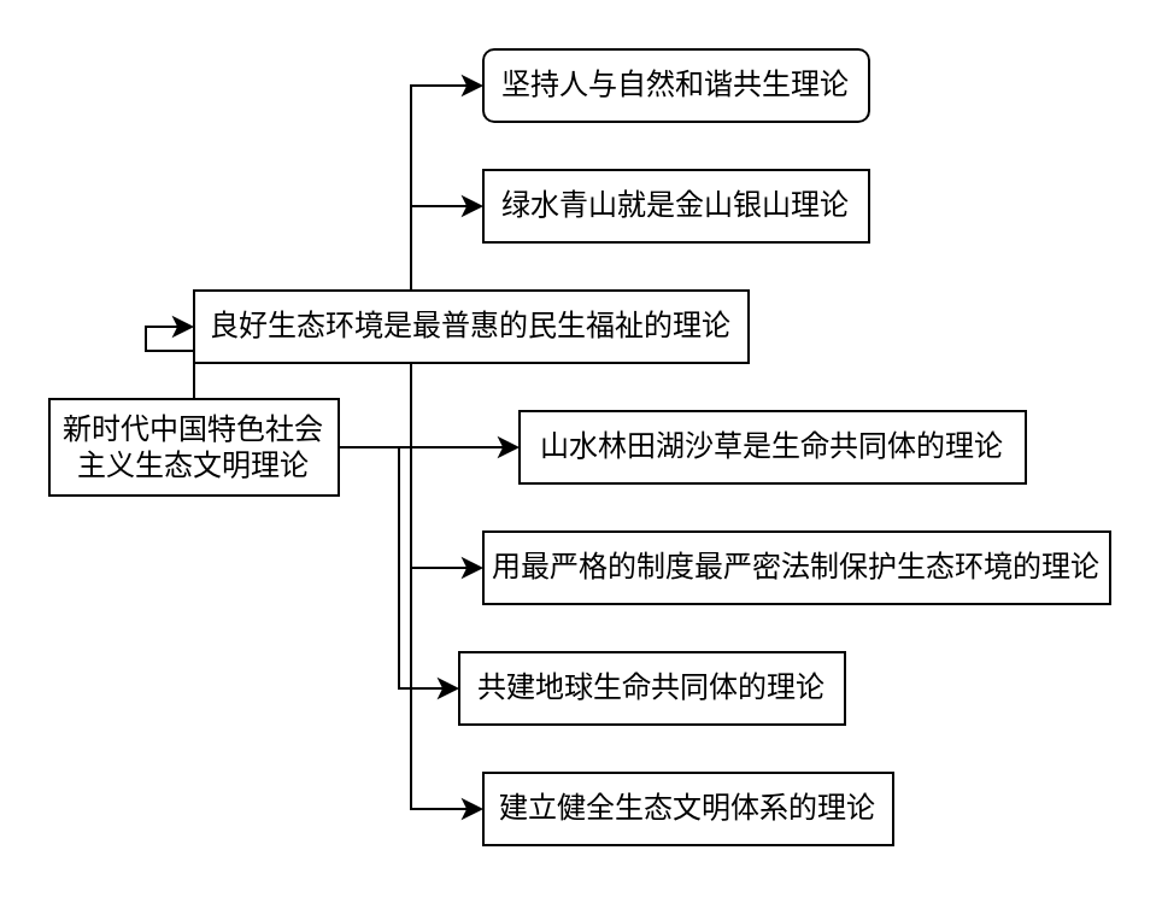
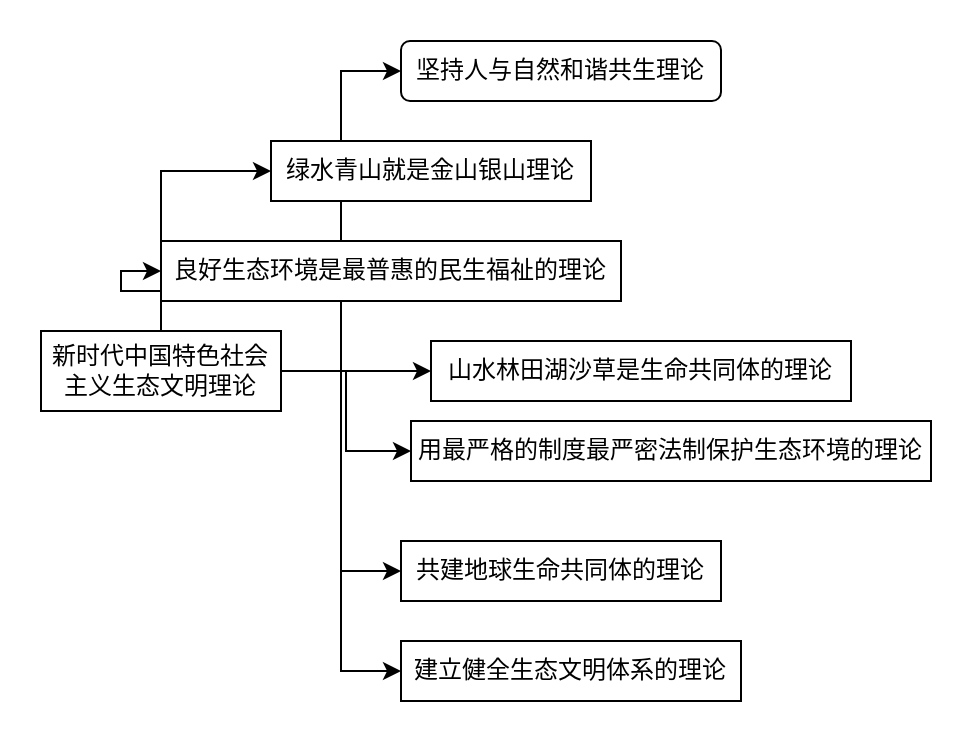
  <mxCell id="0" />
  <mxCell id="1" parent="0" />
  <mxCell id="2" style="edgeStyle=orthogonalEdgeStyle;rounded=0;orthogonalLoop=1;jettySize=auto;html=1;entryX=0;entryY=0.5;entryDx=0;entryDy=0;" edge="1" parent="1" source="9" target="10"><mxGeometry relative="1" as="geometry" /></mxCell>
  <mxCell id="3" style="edgeStyle=orthogonalEdgeStyle;rounded=0;orthogonalLoop=1;jettySize=auto;html=1;entryX=0;entryY=0.5;entryDx=0;entryDy=0;" edge="1" parent="1" source="9" target="11"><mxGeometry relative="1" as="geometry" /></mxCell>
  <mxCell id="4" style="edgeStyle=orthogonalEdgeStyle;rounded=0;orthogonalLoop=1;jettySize=auto;html=1;entryX=0;entryY=0.5;entryDx=0;entryDy=0;" edge="1" parent="1" source="9" target="12"><mxGeometry relative="1" as="geometry" /></mxCell>
  <mxCell id="5" style="edgeStyle=orthogonalEdgeStyle;rounded=0;orthogonalLoop=1;jettySize=auto;html=1;entryX=0;entryY=0.5;entryDx=0;entryDy=0;" edge="1" parent="1" source="9" target="13"><mxGeometry relative="1" as="geometry" /></mxCell>
  <mxCell id="6" style="edgeStyle=orthogonalEdgeStyle;rounded=0;orthogonalLoop=1;jettySize=auto;html=1;entryX=0;entryY=0.5;entryDx=0;entryDy=0;" edge="1" parent="1" source="9" target="14"><mxGeometry relative="1" as="geometry" /></mxCell>
  <mxCell id="7" style="edgeStyle=orthogonalEdgeStyle;rounded=0;orthogonalLoop=1;jettySize=auto;html=1;entryX=0;entryY=0.5;entryDx=0;entryDy=0;" edge="1" parent="1" source="9" target="15"><mxGeometry relative="1" as="geometry" /></mxCell>
  <mxCell id="8" style="edgeStyle=orthogonalEdgeStyle;rounded=0;orthogonalLoop=1;jettySize=auto;html=1;entryX=0;entryY=0.5;entryDx=0;entryDy=0;" edge="1" parent="1" source="9" target="16"><mxGeometry relative="1" as="geometry" /></mxCell>
  <mxCell id="9" value="新时代中国特色社会主义生态文明理论" style="rounded=0;whiteSpace=wrap;html=1;" vertex="1" parent="1"><mxGeometry x="20" y="165" width="120" height="40" as="geometry" /></mxCell>
  <mxCell id="10" value="坚持人与自然和谐共生理论" style="whiteSpace=wrap;html=1;rounded=1;" vertex="1" parent="1"><mxGeometry x="200" y="20" width="160" height="30" as="geometry" /></mxCell>
- <mxCell id="11" value="绿水青山就是金山银山理论" style="rounded=0;whiteSpace=wrap;html=1;" vertex="1" parent="1"><mxGeometry x="200" y="70" width="160" height="30" as="geometry" /></mxCell>
+ <mxCell id="11" value="绿水青山就是金山银山理论" style="rounded=0;whiteSpace=wrap;html=1;" vertex="1" parent="1"><mxGeometry x="135" y="70" width="160" height="30" as="geometry" /></mxCell>
  <mxCell id="12" value="良好生态环境是最普惠的民生福祉的理论" style="rounded=0;whiteSpace=wrap;html=1;" vertex="1" parent="1"><mxGeometry x="80" y="120" width="230" height="30" as="geometry" /></mxCell>
  <mxCell id="13" value="山水林田湖沙草是生命共同体的理论" style="rounded=0;whiteSpace=wrap;html=1;" vertex="1" parent="1"><mxGeometry x="215" y="170" width="210" height="30" as="geometry" /></mxCell>
- <mxCell id="14" value="用最严格的制度最严密法制保护生态环境的理论" style="rounded=0;whiteSpace=wrap;html=1;" vertex="1" parent="1"><mxGeometry x="200" y="220" width="260" height="30" as="geometry" /></mxCell>
- <mxCell id="15" value="共建地球生命共同体的理论" style="rounded=0;whiteSpace=wrap;html=1;" vertex="1" parent="1"><mxGeometry x="190" y="270" width="160" height="30" as="geometry" /></mxCell>
+ <mxCell id="14" value="用最严格的制度最严密法制保护生态环境的理论" style="rounded=0;whiteSpace=wrap;html=1;" vertex="1" parent="1"><mxGeometry x="205" y="210" width="260" height="30" as="geometry" /></mxCell>
+ <mxCell id="15" value="共建地球生命共同体的理论" style="rounded=0;whiteSpace=wrap;html=1;" vertex="1" parent="1"><mxGeometry x="200" y="270" width="160" height="30" as="geometry" /></mxCell>
  <mxCell id="16" value="建立健全生态文明体系的理论" style="rounded=0;whiteSpace=wrap;html=1;" vertex="1" parent="1"><mxGeometry x="200" y="320" width="170" height="30" as="geometry" /></mxCell>
